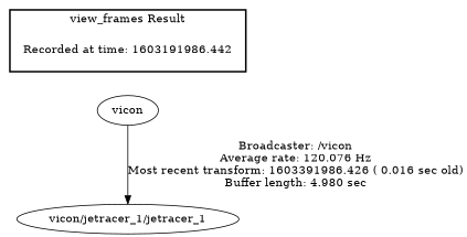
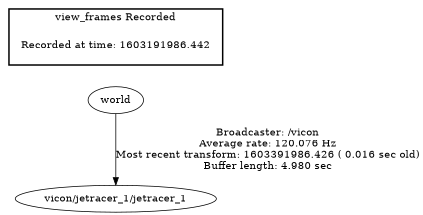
  digraph {
    n1 [label="Recorded at time: 1603191986.442" shape=plaintext]
-   world [label=vicon]
+   world
    "vicon/jetracer_1/jetracer_1"
    subgraph cluster_1 {
      color=black
-     label="view_frames Result"
+     label="view_frames Recorded"
      style=bold
      n1
    }
    n1 -> world [style=invis]
    world -> "vicon/jetracer_1/jetracer_1" [label="Broadcaster: /vicon\nAverage rate: 120.076 Hz\nMost recent transform: 1603391986.426 ( 0.016 sec old)\nBuffer length: 4.980 sec\n"]
  }
